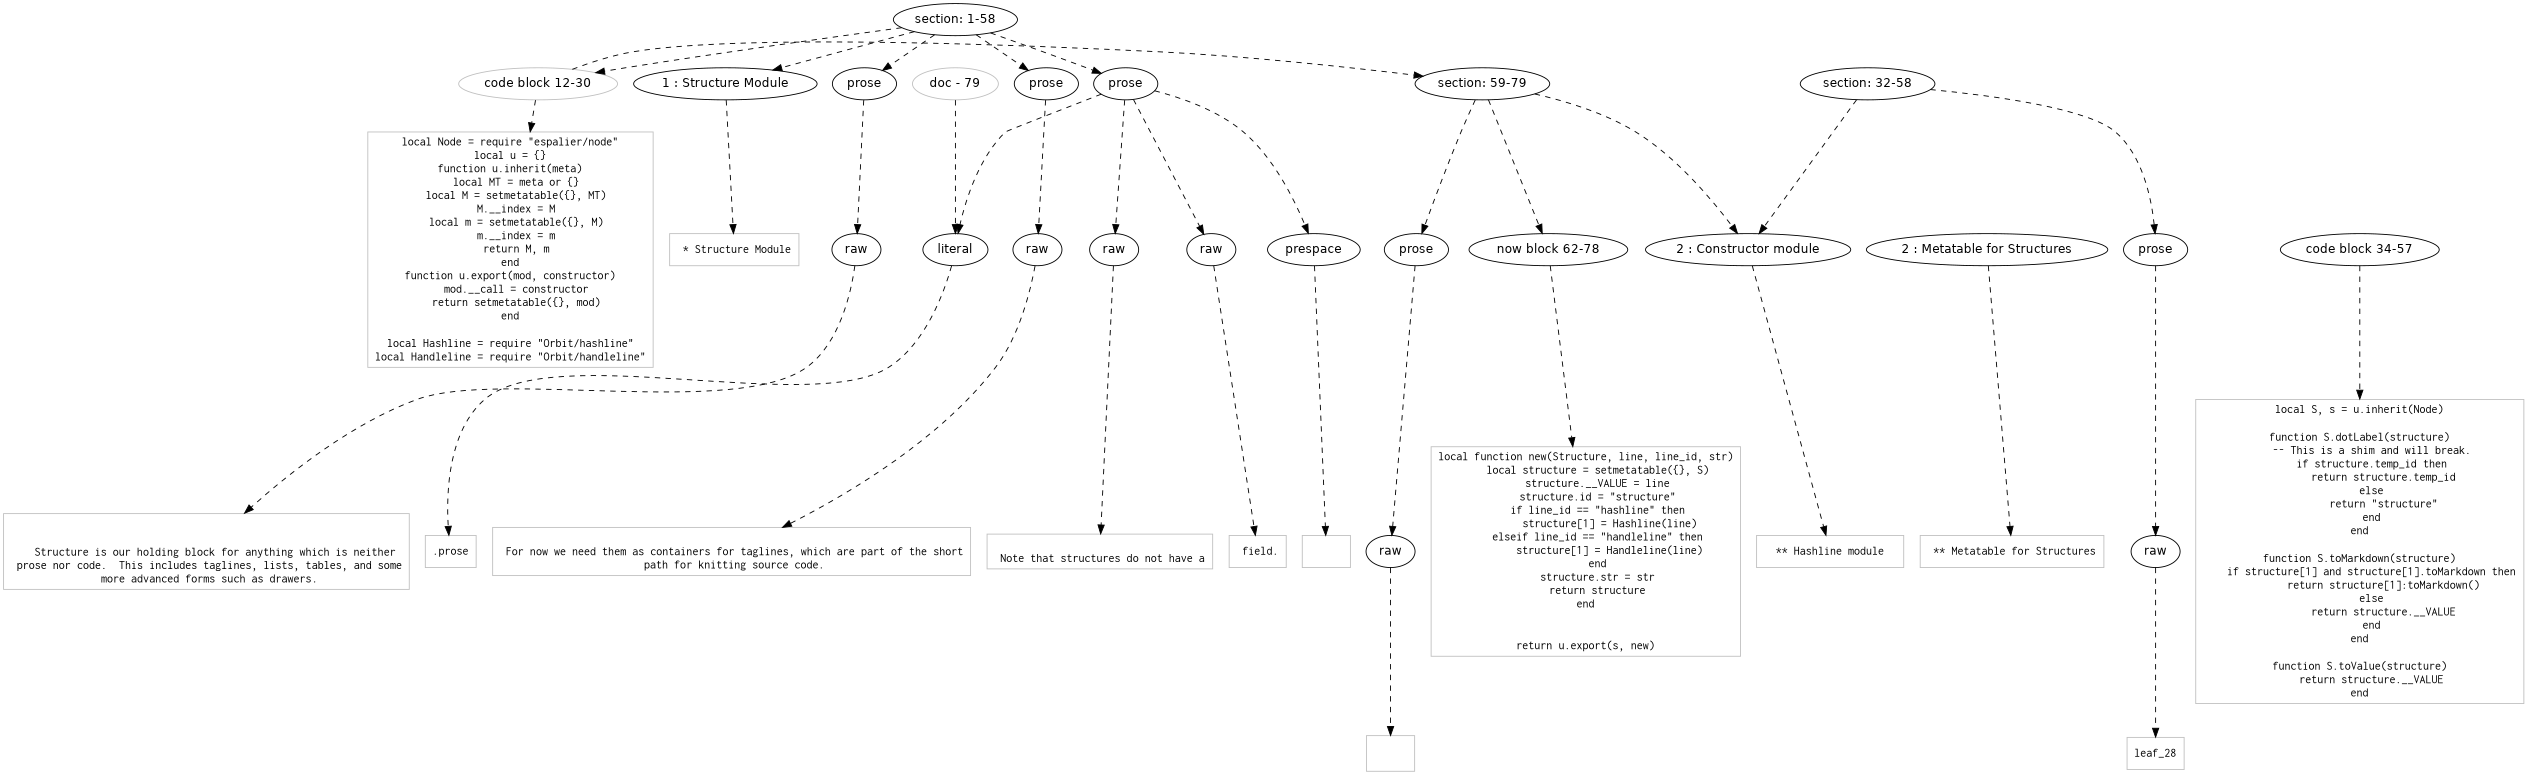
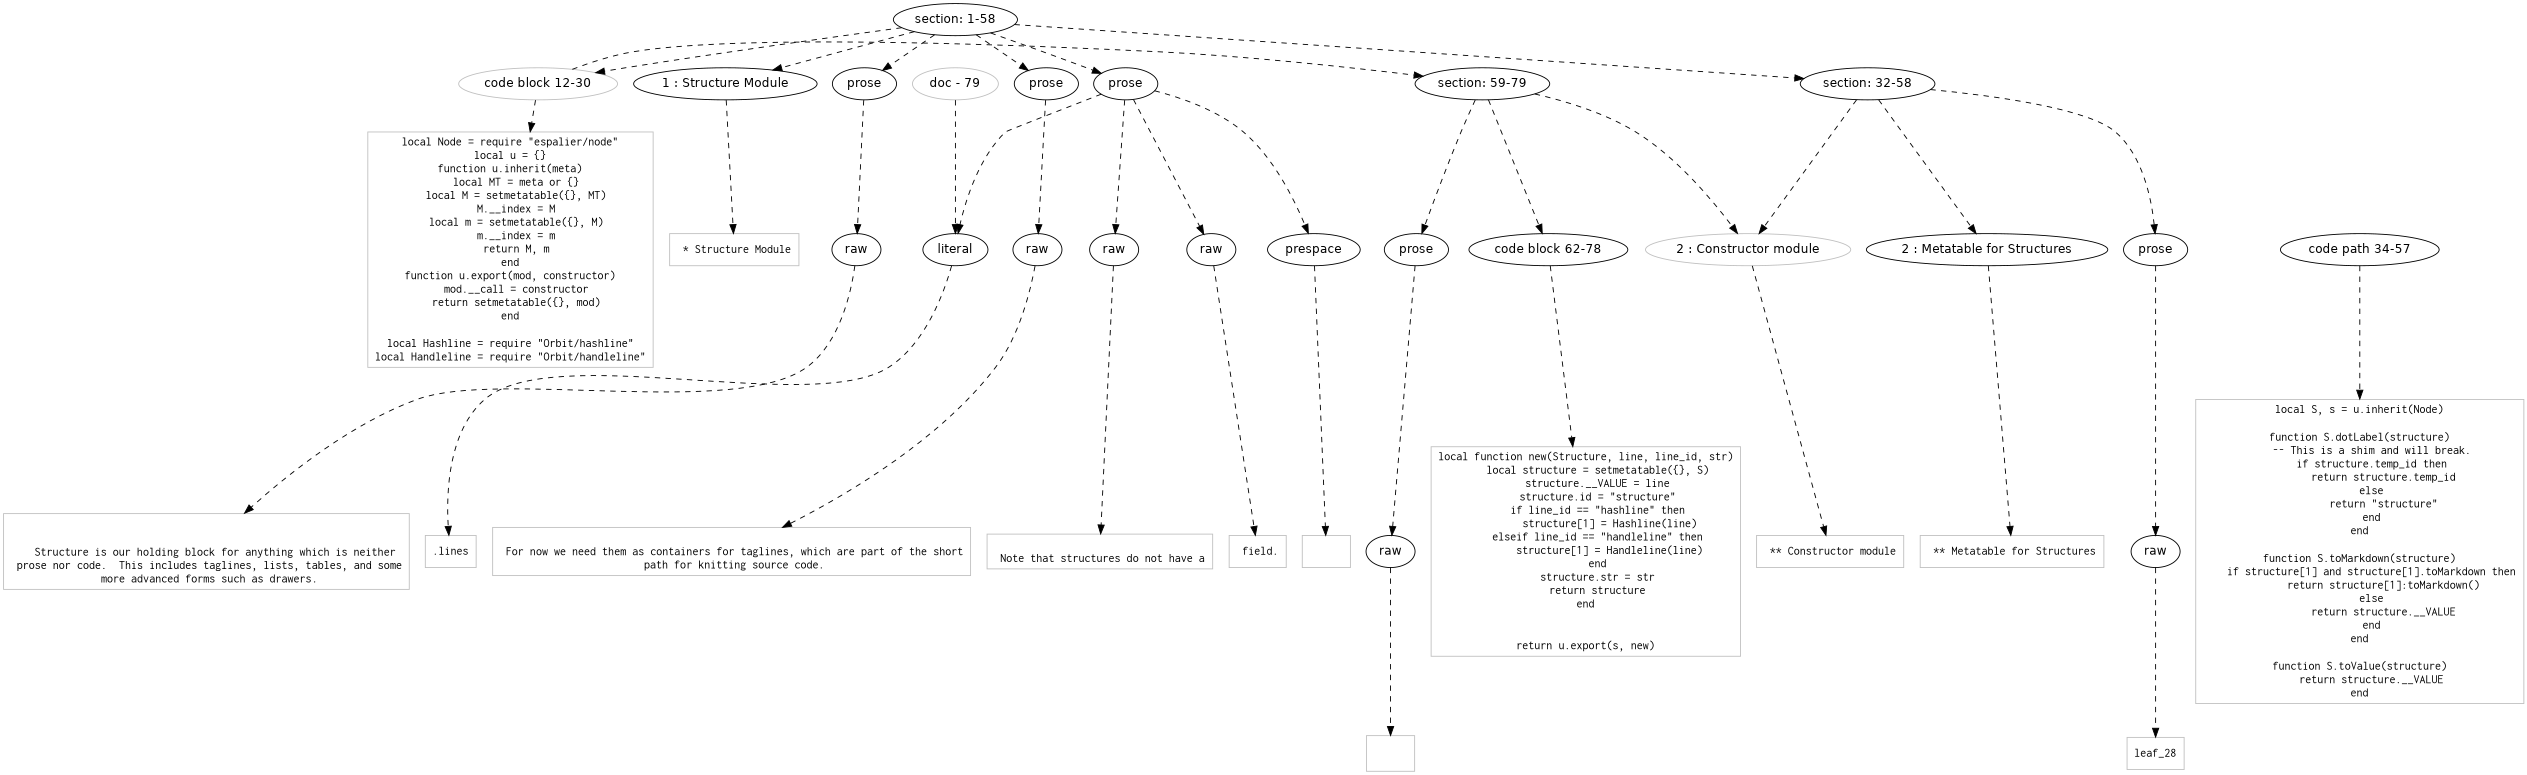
  digraph {
    node [fontname=Helvetica]
    edge [style=dashed]
    n1 [label="section: 1-58"]
    n2 [label="1 : Structure Module"]
    n3 [label=prose]
    n4 [label=prose]
    n5 [label=prose]
    n6 [color=Gray label="code block 12-30"]
    n7 [label="section: 32-58"]
    n8 [label="section: 59-79"]
    n9 [label=raw]
    n10 [label=raw]
    n11 [label=raw]
    n12 [label=prespace]
    n13 [label=literal]
    n14 [label=raw]
    n15 [label="2 : Metatable for Structures"]
    n16 [label=prose]
-   n17 [label="code block 34-57"]
+   n17 [label="code path 34-57"]
    n18 [label=raw]
-   n19 [label="2 : Constructor module"]
+   n19 [label="2 : Constructor module" color=Gray]
    n20 [label=prose]
-   n21 [label="now block 62-78"]
+   n21 [label="code block 62-78"]
    n22 [label=raw]
    n23 [color=Gray fontname=Inconsolata label=" * Structure Module" shape=rectangle]
    n24 [color=Gray fontname=Inconsolata label="local Node = require \"espalier/node\"\nlocal u = {}\nfunction u.inherit(meta)\n  local MT = meta or {}\n  local M = setmetatable({}, MT)\n  M.__index = M\n  local m = setmetatable({}, M)\n  m.__index = m\n  return M, m\nend\nfunction u.export(mod, constructor)\n  mod.__call = constructor\n  return setmetatable({}, mod)\nend\n\nlocal Hashline = require \"Orbit/hashline\"\nlocal Handleline = require \"Orbit/handleline\"" shape=rectangle]
    n25 [color=Gray fontname=Inconsolata label="\n\n   Structure is our holding block for anything which is neither\n prose nor code.  This includes taglines, lists, tables, and some\n more advanced forms such as drawers.\n" shape=rectangle]
    n26 [color=Gray fontname=Inconsolata label="\n For now we need them as containers for taglines, which are part of the short\n path for knitting source code.\n" shape=rectangle]
    n27 [color=Gray fontname=Inconsolata label="\n Note that structures do not have a" shape=rectangle]
    n28 [color=Gray fontname=Inconsolata label=" " shape=rectangle]
-   n29 [color=Gray fontname=Inconsolata label=".prose" shape=rectangle]
+   n29 [color=Gray fontname=Inconsolata label=".lines" shape=rectangle]
    n30 [color=Gray fontname=Inconsolata label=" field.\n" shape=rectangle]
    n31 [color=Gray fontname=Inconsolata label=" ** Metatable for Structures" shape=rectangle]
    n32 [color=Gray fontname=Inconsolata label="local S, s = u.inherit(Node)\n\nfunction S.dotLabel(structure)\n    -- This is a shim and will break.\n    if structure.temp_id then\n        return structure.temp_id\n    else\n        return \"structure\"\n    end\nend\n\nfunction S.toMarkdown(structure)\n    if structure[1] and structure[1].toMarkdown then\n        return structure[1]:toMarkdown()\n    else\n        return structure.__VALUE\n    end\nend\n\nfunction S.toValue(structure)\n    return structure.__VALUE\nend" shape=rectangle]
    leaf_28 [color=Gray fontname=Inconsolata shape=rectangle]
-   n34 [color=Gray fontname=Inconsolata label="** Hashline module" shape=rectangle]
+   n34 [color=Gray fontname=Inconsolata label=" ** Constructor module" shape=rectangle]
    n35 [color=Gray fontname=Inconsolata label="local function new(Structure, line, line_id, str)\n    local structure = setmetatable({}, S)\n    structure.__VALUE = line\n    structure.id = \"structure\"\n    if line_id == \"hashline\" then\n        structure[1] = Hashline(line)\n    elseif line_id == \"handleline\" then\n        structure[1] = Handleline(line)\n    end\n    structure.str = str\n    return structure\nend\n\n\nreturn u.export(s, new)" shape=rectangle]
    n36 [color=Gray fontname=Inconsolata label="\n\n" shape=rectangle]
    n37 [color=Gray label="doc - 79"]
    subgraph sub_1 {
      rank=same
      n1
    }
    subgraph sub_2 {
      rank=same
      n2
      n3
      n4
      n5
      n6
      n7
      n8
    }
    subgraph sub_3 {
      rank=same
      n9
    }
    subgraph sub_4 {
      rank=same
      n10
    }
    subgraph sub_5 {
      rank=same
      n11
      n12
      n13
      n14
    }
    subgraph sub_6 {
      rank=same
      n15
      n16
      n17
    }
    subgraph sub_7 {
      rank=same
      n18
    }
    subgraph sub_8 {
      rank=same
      n19
      n20
      n21
    }
    subgraph sub_9 {
      rank=same
      n22
    }
    n1 -> n2
    n1 -> n3
    n1 -> n4
    n1 -> n5
    n1 -> n6
+   n1 -> n7
    n2 -> n23
    n3 -> n9
    n4 -> n10
    n5 -> n11
    n5 -> n12
    n5 -> n13
    n5 -> n14
    n6 -> n8
    n6 -> n24
+   n7 -> n15
    n7 -> n16
    n7 -> n19
    n8 -> n19
    n8 -> n20
    n8 -> n21
    n9 -> n25
    n10 -> n26
    n11 -> n27
    n12 -> n28
    n13 -> n29
    n14 -> n30
    n15 -> n31
    n16 -> n18
    n17 -> n32
    n18 -> leaf_28
    n19 -> n34
    n20 -> n22
    n21 -> n35
    n22 -> n36
    n37 -> n13
  }
